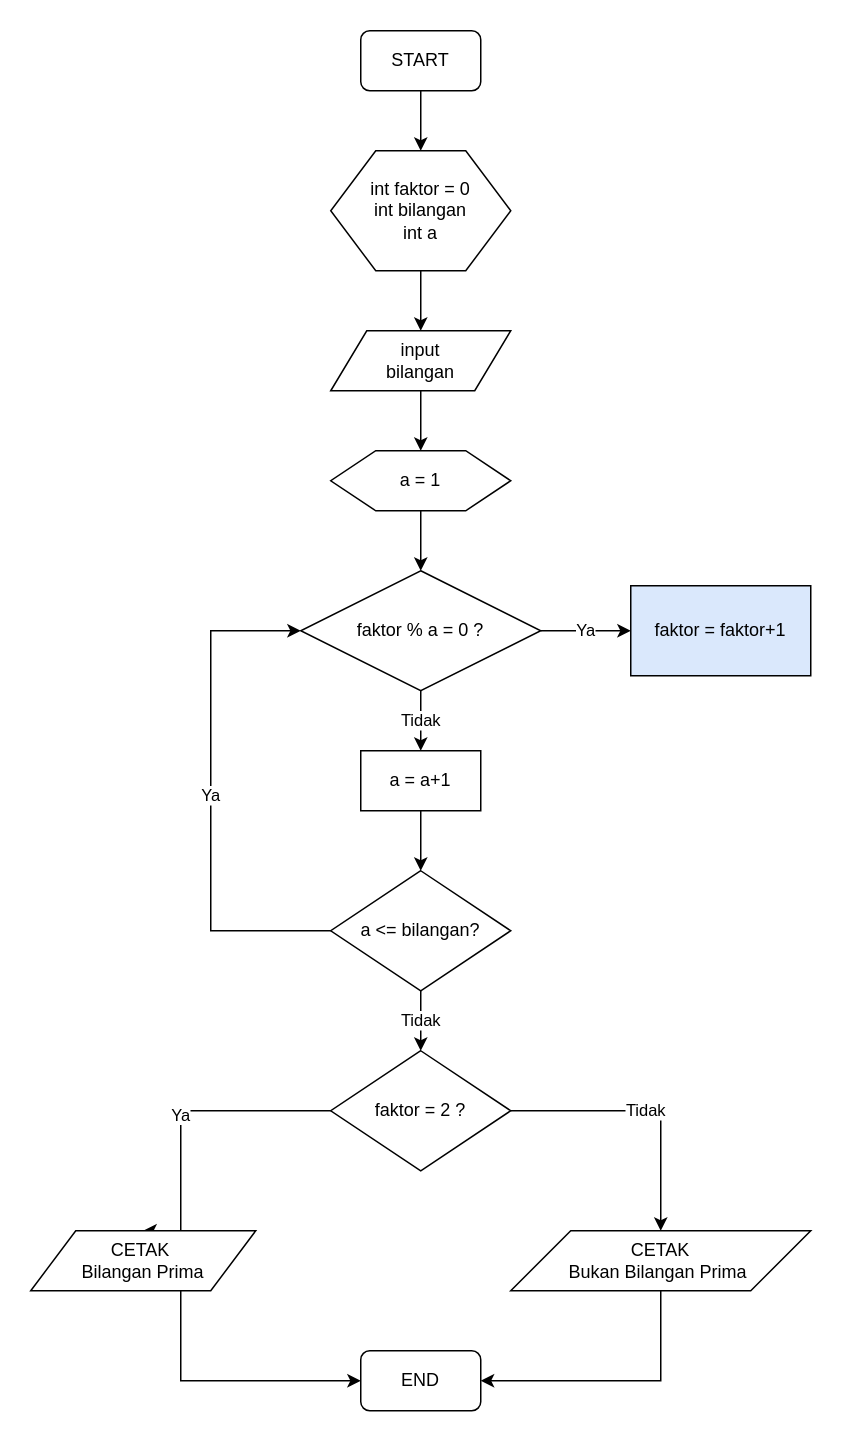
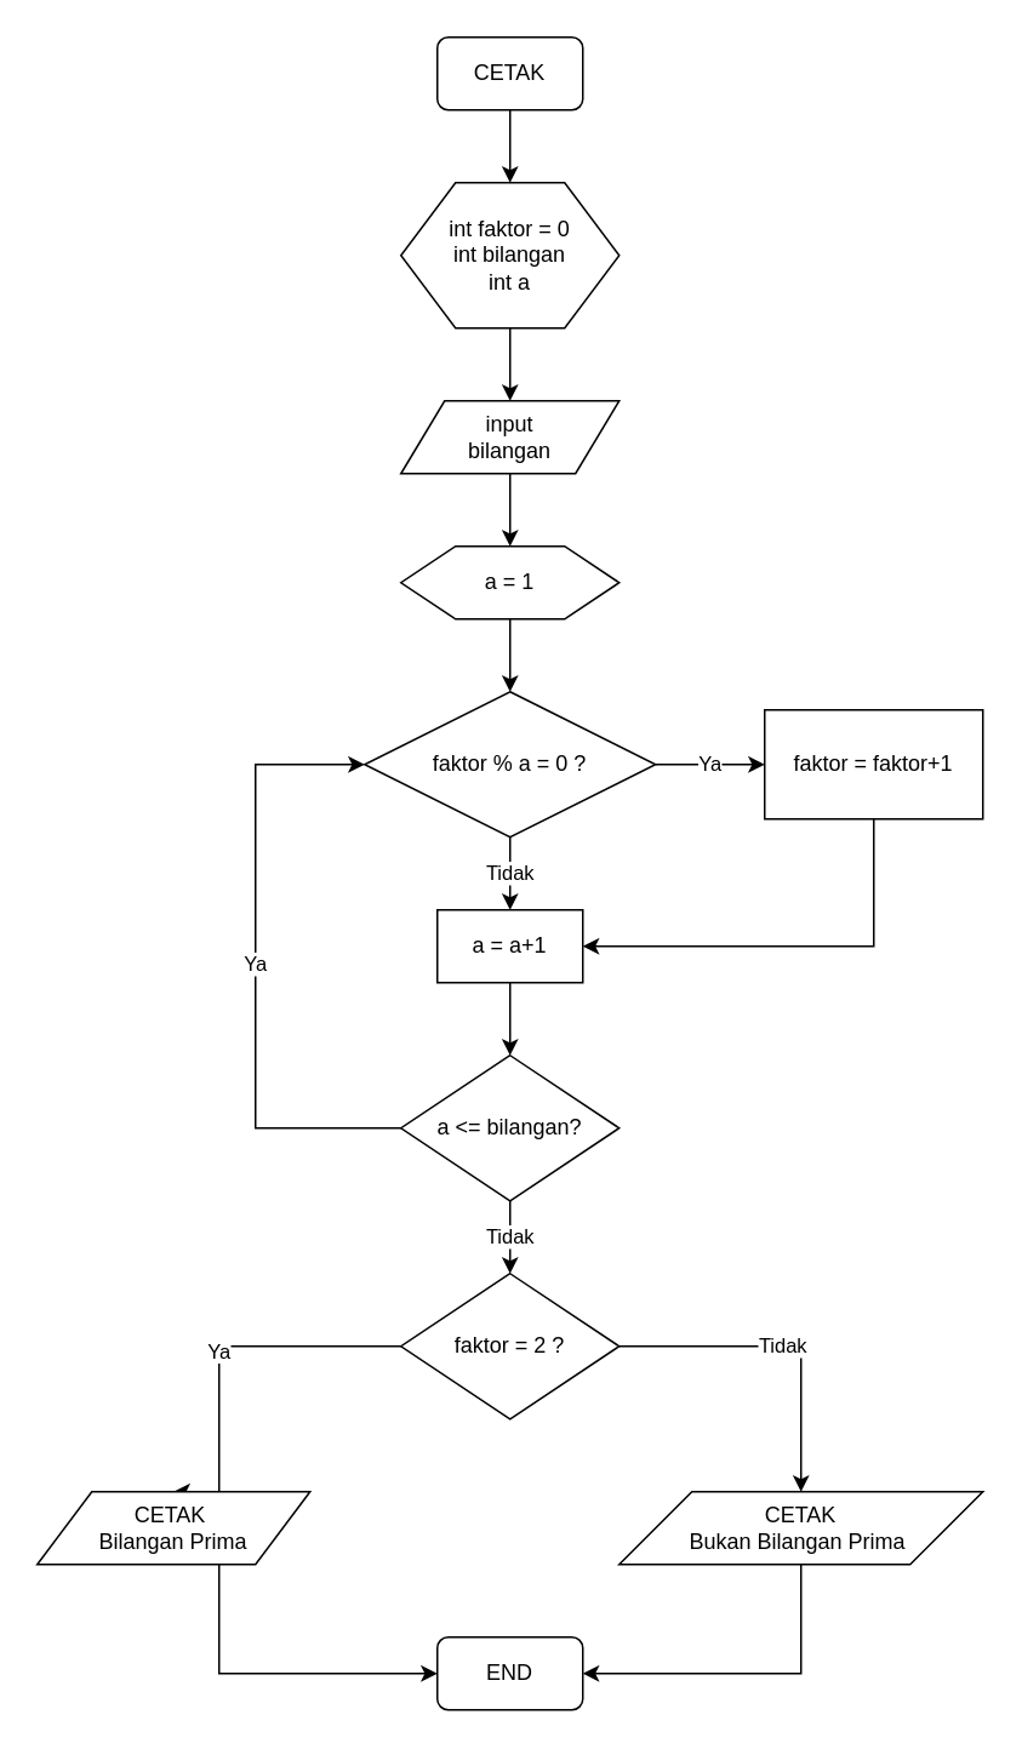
  <mxCell id="0" />
  <mxCell id="1" parent="0" />
  <mxCell id="2" value="" style="edgeStyle=orthogonalEdgeStyle;rounded=0;orthogonalLoop=1;jettySize=auto;html=1;" edge="1" parent="1" source="3" target="5"><mxGeometry relative="1" as="geometry" /></mxCell>
- <mxCell id="3" value="START" style="rounded=1;whiteSpace=wrap;html=1;" vertex="1" parent="1"><mxGeometry x="240" y="20" width="80" height="40" as="geometry" /></mxCell>
+ <mxCell id="3" value="CETAK" style="rounded=1;whiteSpace=wrap;html=1;" vertex="1" parent="1"><mxGeometry x="240" y="20" width="80" height="40" as="geometry" /></mxCell>
  <mxCell id="4" value="" style="edgeStyle=orthogonalEdgeStyle;rounded=0;orthogonalLoop=1;jettySize=auto;html=1;" edge="1" parent="1" source="5" target="7"><mxGeometry relative="1" as="geometry" /></mxCell>
  <mxCell id="5" value="int faktor = 0&lt;br&gt;int bilangan&lt;br&gt;int a" style="shape=hexagon;perimeter=hexagonPerimeter2;whiteSpace=wrap;html=1;" vertex="1" parent="1"><mxGeometry x="220" y="100" width="120" height="80" as="geometry" /></mxCell>
  <mxCell id="6" value="" style="edgeStyle=orthogonalEdgeStyle;rounded=0;orthogonalLoop=1;jettySize=auto;html=1;" edge="1" parent="1" source="7" target="9"><mxGeometry relative="1" as="geometry" /></mxCell>
  <mxCell id="7" value="input&lt;br&gt;bilangan" style="shape=parallelogram;perimeter=parallelogramPerimeter;whiteSpace=wrap;html=1;" vertex="1" parent="1"><mxGeometry x="220" y="220" width="120" height="40" as="geometry" /></mxCell>
  <mxCell id="8" value="" style="edgeStyle=orthogonalEdgeStyle;rounded=0;orthogonalLoop=1;jettySize=auto;html=1;" edge="1" parent="1" source="9" target="12"><mxGeometry relative="1" as="geometry" /></mxCell>
  <mxCell id="9" value="a = 1" style="shape=hexagon;perimeter=hexagonPerimeter2;whiteSpace=wrap;html=1;" vertex="1" parent="1"><mxGeometry x="220" y="300" width="120" height="40" as="geometry" /></mxCell>
  <mxCell id="10" value="Tidak" style="edgeStyle=orthogonalEdgeStyle;rounded=0;orthogonalLoop=1;jettySize=auto;html=1;" edge="1" parent="1" source="12" target="14"><mxGeometry relative="1" as="geometry" /></mxCell>
  <mxCell id="11" value="Ya" style="edgeStyle=orthogonalEdgeStyle;rounded=0;orthogonalLoop=1;jettySize=auto;html=1;" edge="1" parent="1" source="12"><mxGeometry relative="1" as="geometry"><mxPoint x="420" y="420" as="targetPoint" /></mxGeometry></mxCell>
  <mxCell id="12" value="faktor % a = 0 ?" style="rhombus;whiteSpace=wrap;html=1;" vertex="1" parent="1"><mxGeometry x="200" y="380" width="160" height="80" as="geometry" /></mxCell>
  <mxCell id="13" value="" style="edgeStyle=orthogonalEdgeStyle;rounded=0;orthogonalLoop=1;jettySize=auto;html=1;" edge="1" parent="1" source="14" target="17"><mxGeometry relative="1" as="geometry" /></mxCell>
  <mxCell id="14" value="a = a+1" style="rounded=0;whiteSpace=wrap;html=1;" vertex="1" parent="1"><mxGeometry x="240" y="500" width="80" height="40" as="geometry" /></mxCell>
  <mxCell id="15" value="Tidak" style="edgeStyle=orthogonalEdgeStyle;rounded=0;orthogonalLoop=1;jettySize=auto;html=1;" edge="1" parent="1" source="17" target="20"><mxGeometry relative="1" as="geometry" /></mxCell>
  <mxCell id="16" value="Ya" style="edgeStyle=orthogonalEdgeStyle;rounded=0;orthogonalLoop=1;jettySize=auto;html=1;entryX=0;entryY=0.5;entryDx=0;entryDy=0;" edge="1" parent="1" source="17" target="12"><mxGeometry relative="1" as="geometry"><mxPoint x="140" y="420" as="targetPoint" /><Array as="points"><mxPoint x="140" y="620" /><mxPoint x="140" y="420" /></Array></mxGeometry></mxCell>
  <mxCell id="17" value="a &amp;lt;= bilangan?" style="rhombus;whiteSpace=wrap;html=1;" vertex="1" parent="1"><mxGeometry x="220" y="580" width="120" height="80" as="geometry" /></mxCell>
  <mxCell id="18" value="Tidak" style="edgeStyle=orthogonalEdgeStyle;rounded=0;orthogonalLoop=1;jettySize=auto;html=1;entryX=0.5;entryY=0;entryDx=0;entryDy=0;" edge="1" parent="1" source="20" target="24"><mxGeometry relative="1" as="geometry"><mxPoint x="440" y="740" as="targetPoint" /><Array as="points"><mxPoint x="440" y="740" /></Array></mxGeometry></mxCell>
  <mxCell id="19" value="Ya" style="edgeStyle=orthogonalEdgeStyle;rounded=0;orthogonalLoop=1;jettySize=auto;html=1;entryX=0.5;entryY=0;entryDx=0;entryDy=0;" edge="1" parent="1" source="20" target="26"><mxGeometry relative="1" as="geometry"><mxPoint x="120" y="740" as="targetPoint" /><Array as="points"><mxPoint x="120" y="740" /></Array></mxGeometry></mxCell>
  <mxCell id="20" value="faktor = 2 ?" style="rhombus;whiteSpace=wrap;html=1;" vertex="1" parent="1"><mxGeometry x="220" y="700" width="120" height="80" as="geometry" /></mxCell>
- <mxCell id="22" value="faktor = faktor+1" style="rounded=0;whiteSpace=wrap;html=1;fillColor=#dae8fc;" vertex="1" parent="1"><mxGeometry x="420" y="390" width="120" height="60" as="geometry" /></mxCell>
+ <mxCell id="21" value="" style="edgeStyle=orthogonalEdgeStyle;rounded=0;orthogonalLoop=1;jettySize=auto;html=1;entryX=1;entryY=0.5;entryDx=0;entryDy=0;" edge="1" parent="1" source="22" target="14"><mxGeometry relative="1" as="geometry"><mxPoint x="480" y="520" as="targetPoint" /><Array as="points"><mxPoint x="480" y="520" /></Array></mxGeometry></mxCell>
+ <mxCell id="22" value="faktor = faktor+1" style="rounded=0;whiteSpace=wrap;html=1;" vertex="1" parent="1"><mxGeometry x="420" y="390" width="120" height="60" as="geometry" /></mxCell>
  <mxCell id="23" value="" style="edgeStyle=orthogonalEdgeStyle;rounded=0;orthogonalLoop=1;jettySize=auto;html=1;" edge="1" parent="1" source="24" target="27"><mxGeometry relative="1" as="geometry"><mxPoint x="320" y="920" as="targetPoint" /><Array as="points"><mxPoint x="440" y="910" /><mxPoint x="440" y="910" /></Array></mxGeometry></mxCell>
  <mxCell id="24" value="CETAK&lt;br&gt;Bukan Bilangan Prima&amp;nbsp;" style="shape=parallelogram;perimeter=parallelogramPerimeter;whiteSpace=wrap;html=1;" vertex="1" parent="1"><mxGeometry x="340" y="820" width="200" height="40" as="geometry" /></mxCell>
  <mxCell id="25" value="" style="edgeStyle=orthogonalEdgeStyle;rounded=0;orthogonalLoop=1;jettySize=auto;html=1;" edge="1" parent="1" source="26"><mxGeometry relative="1" as="geometry"><mxPoint x="240" y="920" as="targetPoint" /><Array as="points"><mxPoint x="120" y="910" /><mxPoint x="120" y="910" /></Array></mxGeometry></mxCell>
  <mxCell id="26" value="CETAK&amp;nbsp;&lt;br&gt;Bilangan Prima" style="shape=parallelogram;perimeter=parallelogramPerimeter;whiteSpace=wrap;html=1;" vertex="1" parent="1"><mxGeometry x="20" y="820" width="150" height="40" as="geometry" /></mxCell>
  <mxCell id="27" value="END" style="rounded=1;whiteSpace=wrap;html=1;" vertex="1" parent="1"><mxGeometry x="240" y="900" width="80" height="40" as="geometry" /></mxCell>
